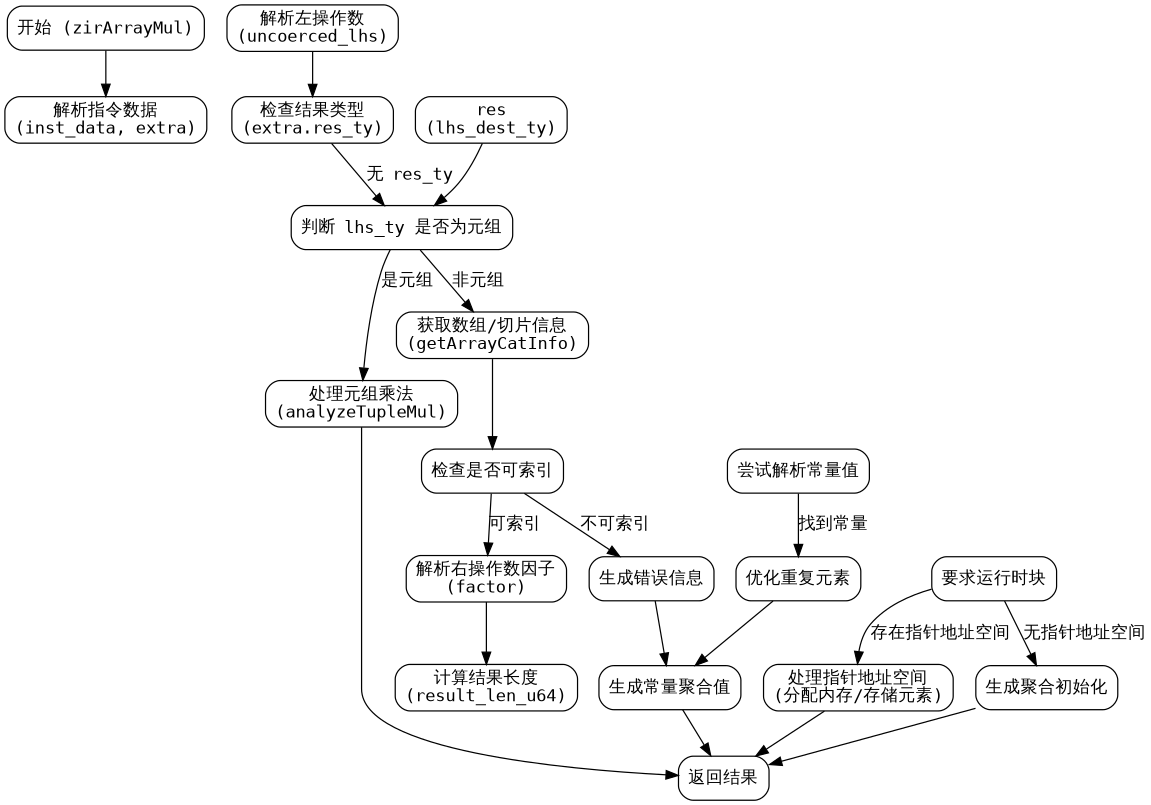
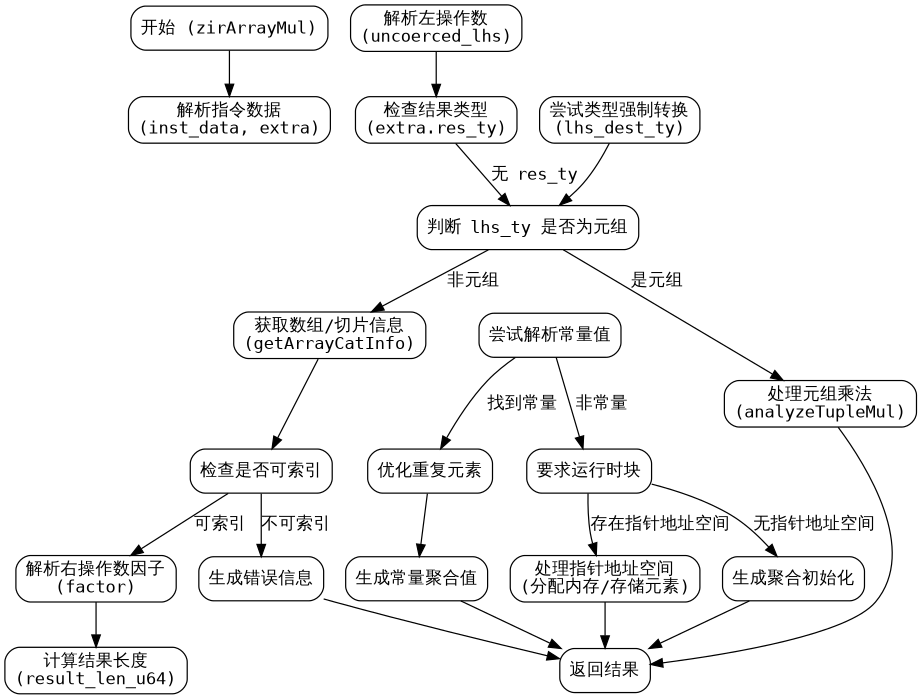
  digraph {
    fontname="DejaVu Sans Mono"
    node [fontname="DejaVu Sans Mono" shape=rectangle style=rounded]
    edge [fontname="DejaVu Sans Mono"]
    n1 [label="开始 (zirArrayMul)"]
    n2 [label="解析指令数据\n(inst_data, extra)"]
    n3 [label="解析左操作数\n(uncoerced_lhs)"]
    n4 [label="检查结果类型\n(extra.res_ty)"]
    n5 [label="判断 lhs_ty 是否为元组"]
-   n6 [label="res\n(lhs_dest_ty)"]
+   n6 [label="尝试类型强制转换\n(lhs_dest_ty)"]
    n7 [label="处理元组乘法\n(analyzeTupleMul)"]
    n8 [label="获取数组/切片信息\n(getArrayCatInfo)"]
    n9 [label="返回结果"]
    n10 [label="检查是否可索引"]
    n11 [label="解析右操作数因子\n(factor)"]
    n12 [label="生成错误信息"]
    n13 [label="计算结果长度\n(result_len_u64)"]
    n14 [label="尝试解析常量值"]
    n15 [label="优化重复元素"]
    n16 [label="要求运行时块"]
    n17 [label="生成常量聚合值"]
    n18 [label="处理指针地址空间\n(分配内存/存储元素)"]
    n19 [label="生成聚合初始化"]
    n1 -> n2
    n3 -> n4
    n4 -> n5 [label="无 res_ty"]
    n5 -> n7 [label="是元组"]
    n5 -> n8 [label="非元组"]
    n6 -> n5
    n7 -> n9
    n8 -> n10
    n10 -> n11 [label="可索引"]
    n10 -> n12 [label="不可索引"]
    n11 -> n13
-   n12 -> n17
+   n12 -> n9
    n14 -> n15 [label="找到常量"]
+   n14 -> n16 [label="非常量"]
    n15 -> n17
    n16 -> n18 [label="存在指针地址空间"]
    n16 -> n19 [label="无指针地址空间"]
    n17 -> n9
    n18 -> n9
    n19 -> n9
  }
